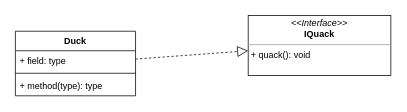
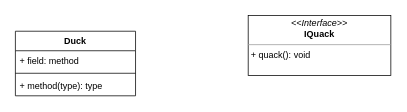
  <mxCell id="0" />
  <mxCell id="1" parent="0" />
  <mxCell id="2" value="&lt;p style=&quot;margin: 0px ; margin-top: 4px ; text-align: center&quot;&gt;&lt;i&gt;&amp;lt;&amp;lt;Interface&amp;gt;&amp;gt;&lt;/i&gt;&lt;br&gt;&lt;b&gt;IQuack&lt;/b&gt;&lt;/p&gt;&lt;hr size=&quot;1&quot;&gt;&lt;p style=&quot;margin: 0px ; margin-left: 4px&quot;&gt;+ quack(): void&lt;br&gt;&lt;/p&gt;" style="verticalAlign=top;align=left;overflow=fill;fontSize=12;fontFamily=Helvetica;html=1;" vertex="1" parent="1"><mxGeometry x="330" y="20" width="190" height="80" as="geometry" /></mxCell>
  <mxCell id="3" value="Duck" style="swimlane;fontStyle=1;align=center;verticalAlign=top;childLayout=stackLayout;horizontal=1;startSize=26;horizontalStack=0;resizeParent=1;resizeParentMax=0;resizeLast=0;collapsible=1;marginBottom=0;" vertex="1" parent="1"><mxGeometry x="20" y="41" width="160" height="86" as="geometry" /></mxCell>
- <mxCell id="4" value="+ field: type" style="text;strokeColor=none;fillColor=none;align=left;verticalAlign=top;spacingLeft=4;spacingRight=4;overflow=hidden;rotatable=0;points=[[0,0.5],[1,0.5]];portConstraint=eastwest;" vertex="1" parent="3"><mxGeometry y="26" width="160" height="26" as="geometry" /></mxCell>
+ <mxCell id="4" value="+ field: method" style="text;strokeColor=none;fillColor=none;align=left;verticalAlign=top;spacingLeft=4;spacingRight=4;overflow=hidden;rotatable=0;points=[[0,0.5],[1,0.5]];portConstraint=eastwest;" vertex="1" parent="3"><mxGeometry y="26" width="160" height="26" as="geometry" /></mxCell>
  <mxCell id="5" value="" style="line;strokeWidth=1;fillColor=none;align=left;verticalAlign=middle;spacingTop=-1;spacingLeft=3;spacingRight=3;rotatable=0;labelPosition=right;points=[];portConstraint=eastwest;" vertex="1" parent="3"><mxGeometry y="52" width="160" height="8" as="geometry" /></mxCell>
  <mxCell id="6" value="+ method(type): type" style="text;strokeColor=none;fillColor=none;align=left;verticalAlign=top;spacingLeft=4;spacingRight=4;overflow=hidden;rotatable=0;points=[[0,0.5],[1,0.5]];portConstraint=eastwest;" vertex="1" parent="3"><mxGeometry y="60" width="160" height="26" as="geometry" /></mxCell>
- <mxCell id="7" value="" style="endArrow=block;dashed=1;endFill=0;endSize=12;html=1;" edge="1" parent="1" source="3" target="2"><mxGeometry width="160" relative="1" as="geometry"><mxPoint x="20" y="155" as="sourcePoint" /><mxPoint x="180" y="155" as="targetPoint" /></mxGeometry></mxCell>
